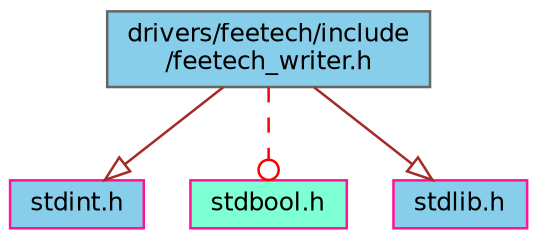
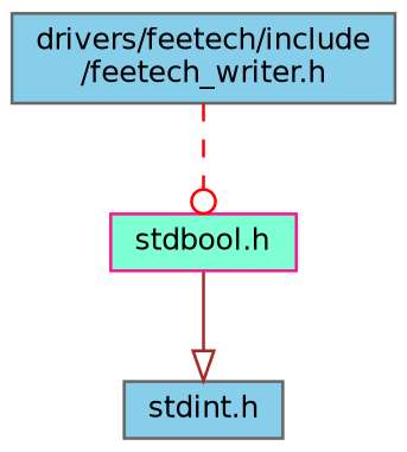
  digraph {
    node [color=gray40 fillcolor=skyblue fontname=Helvetica fontsize=10 shape=record style=filled]
    edge [arrowhead=onormal color=brown fontname=Helvetica fontsize=10 labelfontname=Helvetica labelfontsize=10 style=solid]
    n1 [fontcolor=black height=0.2 label="drivers/feetech/include\l/feetech_writer.h" width=0.4]
-   n2 [color=deeppink height=0.2 label="stdint.h" width=0.4]
+   n2 [height=0.2 label="stdint.h" width=0.4]
    n3 [color=deeppink fillcolor=aquamarine height=0.2 label="stdbool.h" width=0.4]
-   n4 [color=deeppink height=0.2 label="stdlib.h" width=0.4]
-   n1 -> n2
+   n3 -> n2
    n1 -> n3 [arrowhead=odot color=red style=dashed]
-   n1 -> n4
  }
